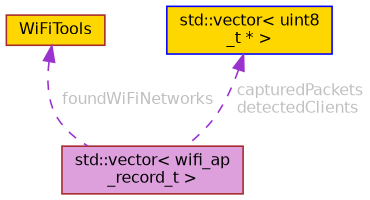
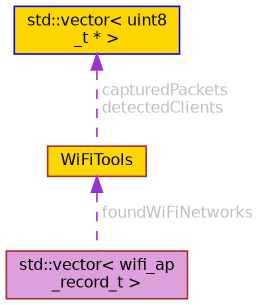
  digraph {
    node [color=brown fillcolor=gold fontname=Helvetica fontsize=10 shape=box style=filled]
    edge [color=darkorchid3 dir=back fontcolor=grey fontname=Helvetica fontsize=10 labelfontname=Helvetica labelfontsize=10 style=dashed]
    n1 [fontcolor=black height=0.2 label=WiFiTools width=0.4]
    n2 [fillcolor=plum height=0.2 label="std::vector\< wifi_ap\l_record_t \>" width=0.4]
    n3 [color=blue height=0.2 label="std::vector\< uint8\l_t * \>" width=0.4]
    n1 -> n2 [label=" foundWiFiNetworks"]
-   n3 -> n2 [label=" capturedPackets\ndetectedClients"]
+   n3 -> n1 [label=" capturedPackets\ndetectedClients"]
  }
